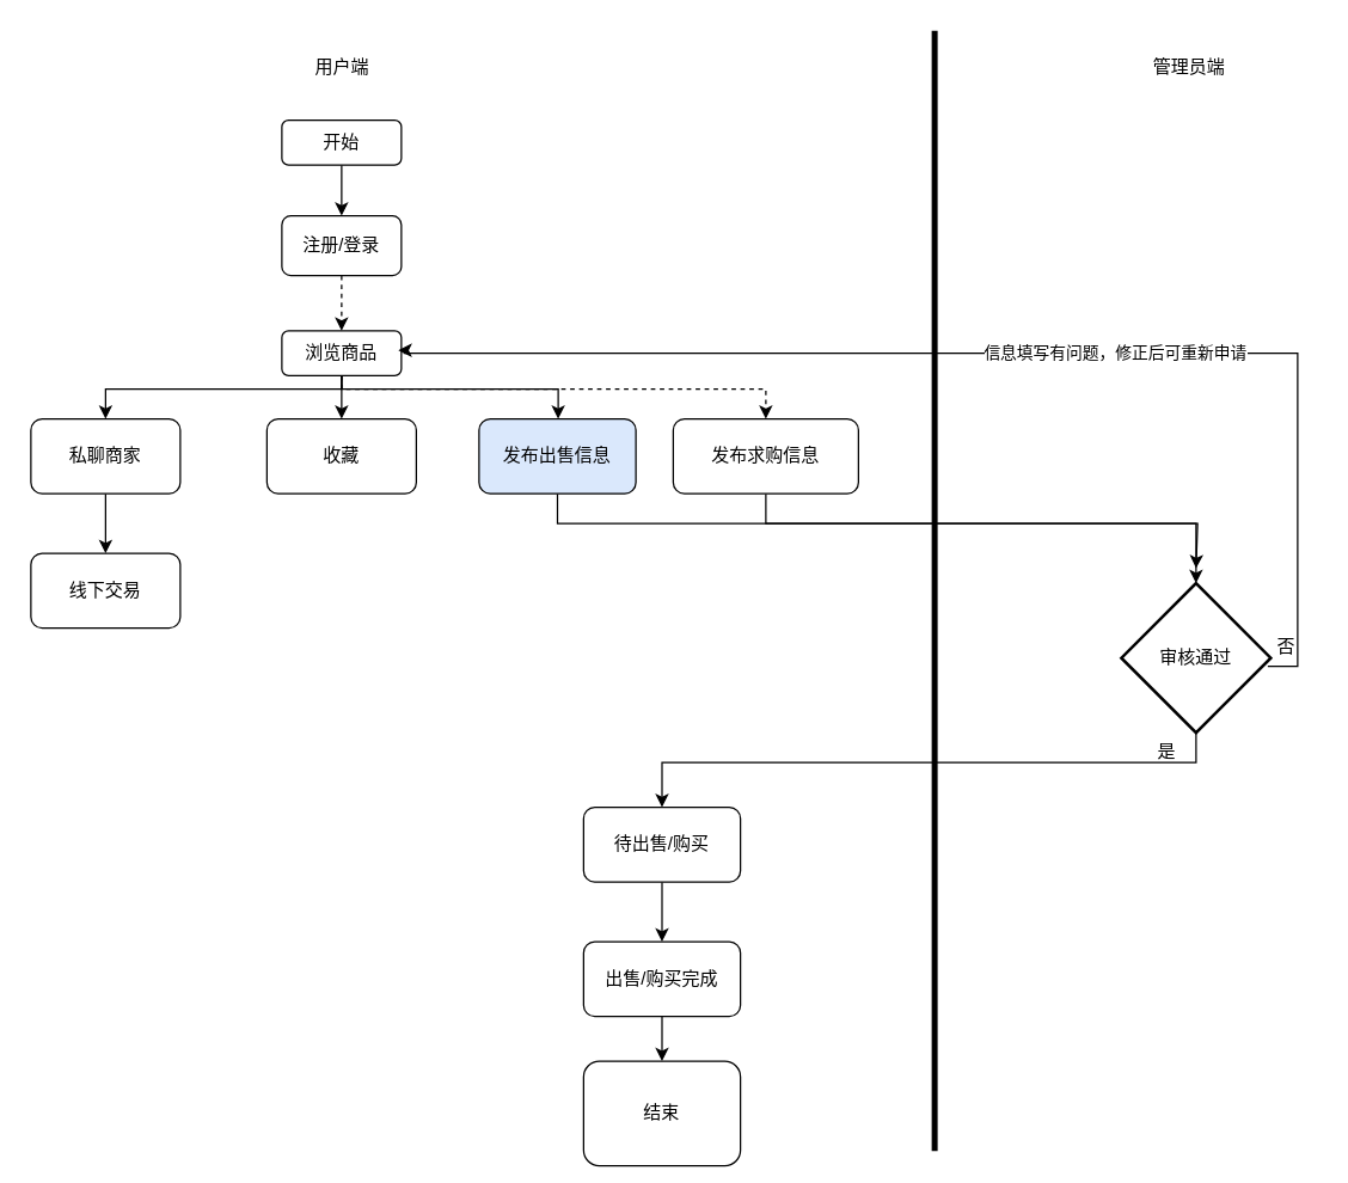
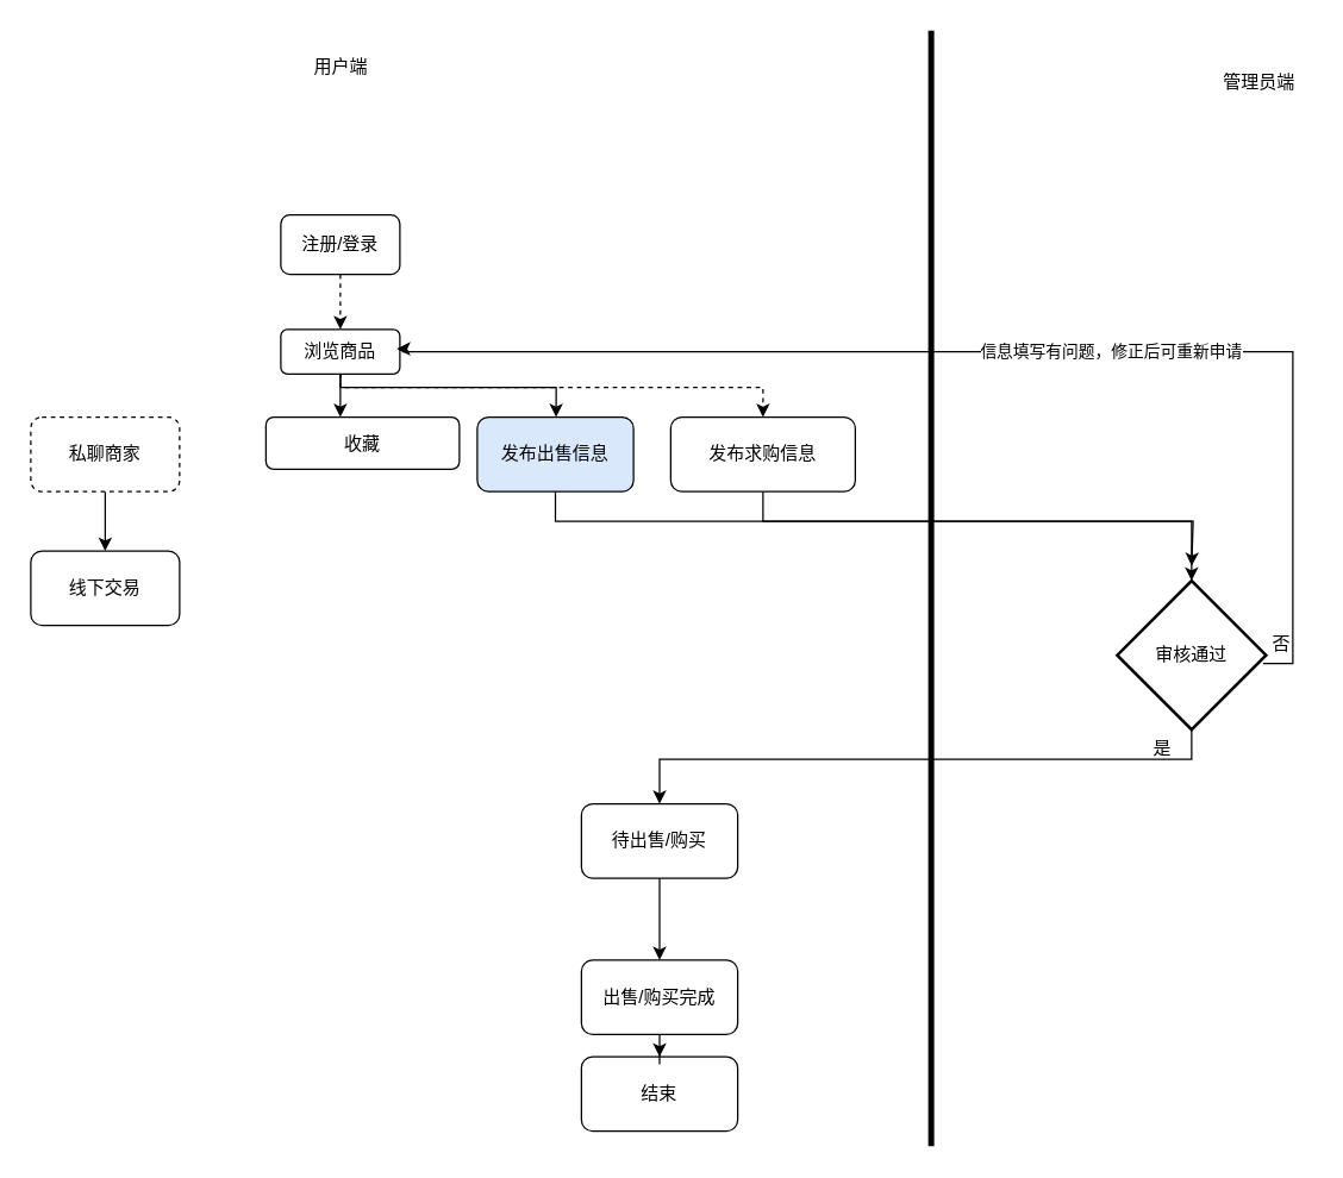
  <mxCell id="0" />
  <mxCell id="1" parent="0" />
- <mxCell id="2" style="edgeStyle=orthogonalEdgeStyle;rounded=0;orthogonalLoop=1;jettySize=auto;html=1;" parent="1" source="3" target="8" edge="1"><mxGeometry relative="1" as="geometry" /></mxCell>
- <mxCell id="3" value="开始" style="rounded=1;whiteSpace=wrap;html=1;" parent="1" vertex="1"><mxGeometry x="188" y="80" width="80" height="30" as="geometry" /></mxCell>
  <mxCell id="4" value="用户端" style="text;html=1;align=center;verticalAlign=middle;resizable=0;points=[];autosize=1;strokeColor=none;fillColor=none;" parent="1" vertex="1"><mxGeometry x="198" y="30" width="60" height="30" as="geometry" /></mxCell>
  <mxCell id="5" value="" style="line;strokeWidth=4;direction=south;html=1;perimeter=backbonePerimeter;points=[];outlineConnect=0;" parent="1" vertex="1"><mxGeometry x="620" width="10" height="750" as="geometry" y="20" /></mxCell>
- <mxCell id="6" value="管理员端" style="text;html=1;align=center;verticalAlign=middle;resizable=0;points=[];autosize=1;strokeColor=none;fillColor=none;" parent="1" vertex="1"><mxGeometry x="760" y="30" width="70" height="30" as="geometry" /></mxCell>
+ <mxCell id="6" value="管理员端" style="text;html=1;align=center;verticalAlign=middle;resizable=0;points=[];autosize=1;strokeColor=none;fillColor=none;" parent="1" vertex="1"><mxGeometry x="810" y="40" width="70" height="30" as="geometry" /></mxCell>
  <mxCell id="7" value="" style="edgeStyle=orthogonalEdgeStyle;rounded=0;orthogonalLoop=1;jettySize=auto;html=1;dashed=1;" parent="1" source="8" target="13" edge="1"><mxGeometry relative="1" as="geometry" /></mxCell>
  <mxCell id="8" value="注册/登录" style="rounded=1;whiteSpace=wrap;html=1;" parent="1" vertex="1"><mxGeometry x="188" y="144" width="80" height="40" as="geometry" /></mxCell>
  <mxCell id="9" style="edgeStyle=orthogonalEdgeStyle;rounded=0;orthogonalLoop=1;jettySize=auto;html=1;" parent="1" source="13" target="18" edge="1"><mxGeometry relative="1" as="geometry"><Array as="points"><mxPoint x="228" y="280" /><mxPoint x="228" y="280" /></Array></mxGeometry></mxCell>
  <mxCell id="10" style="edgeStyle=orthogonalEdgeStyle;rounded=0;orthogonalLoop=1;jettySize=auto;html=1;" parent="1" source="13" target="15" edge="1"><mxGeometry relative="1" as="geometry"><Array as="points"><mxPoint x="228" y="260" /><mxPoint x="373" y="260" /></Array></mxGeometry></mxCell>
  <mxCell id="11" style="edgeStyle=orthogonalEdgeStyle;rounded=0;orthogonalLoop=1;jettySize=auto;html=1;entryX=0.5;entryY=0;entryDx=0;entryDy=0;dashed=1;" parent="1" source="13" target="17" edge="1"><mxGeometry relative="1" as="geometry"><Array as="points"><mxPoint x="228" y="260" /><mxPoint x="512" y="260" /></Array></mxGeometry></mxCell>
- <mxCell id="12" style="edgeStyle=orthogonalEdgeStyle;rounded=0;orthogonalLoop=1;jettySize=auto;html=1;entryX=0.5;entryY=0;entryDx=0;entryDy=0;" parent="1" source="13" target="20" edge="1"><mxGeometry relative="1" as="geometry"><Array as="points"><mxPoint x="228" y="260" /><mxPoint x="70" y="260" /></Array></mxGeometry></mxCell>
  <mxCell id="13" value="浏览商品" style="rounded=1;whiteSpace=wrap;html=1;" parent="1" vertex="1"><mxGeometry x="188" y="221" width="80" height="30" as="geometry" /></mxCell>
  <mxCell id="14" style="edgeStyle=orthogonalEdgeStyle;rounded=0;orthogonalLoop=1;jettySize=auto;html=1;" parent="1" source="15" edge="1"><mxGeometry relative="1" as="geometry"><mxPoint x="800" y="380" as="targetPoint" /><Array as="points"><mxPoint x="373" y="350" /><mxPoint x="801" y="350" /></Array></mxGeometry></mxCell>
  <mxCell id="15" value="发布出售信息" style="rounded=1;whiteSpace=wrap;html=1;fillColor=#dae8fc;" parent="1" vertex="1"><mxGeometry x="320" y="280" width="105" height="50" as="geometry" /></mxCell>
  <mxCell id="16" style="edgeStyle=orthogonalEdgeStyle;rounded=0;orthogonalLoop=1;jettySize=auto;html=1;" parent="1" source="17" target="24" edge="1"><mxGeometry relative="1" as="geometry"><Array as="points"><mxPoint x="512" y="350" /></Array></mxGeometry></mxCell>
  <mxCell id="17" value="发布求购信息" style="rounded=1;whiteSpace=wrap;html=1;" parent="1" vertex="1"><mxGeometry x="450" y="280" width="124" height="50" as="geometry" /></mxCell>
- <mxCell id="18" value="收藏" style="rounded=1;whiteSpace=wrap;html=1;" parent="1" vertex="1"><mxGeometry x="178" y="280" width="100" height="50" as="geometry" /></mxCell>
+ <mxCell id="18" value="收藏" style="rounded=1;whiteSpace=wrap;html=1;" parent="1" vertex="1"><mxGeometry x="178" y="280" width="130" height="35" as="geometry" /></mxCell>
  <mxCell id="19" value="" style="edgeStyle=orthogonalEdgeStyle;rounded=0;orthogonalLoop=1;jettySize=auto;html=1;" parent="1" source="20" target="32" edge="1"><mxGeometry relative="1" as="geometry" /></mxCell>
- <mxCell id="20" value="私聊商家" style="rounded=1;whiteSpace=wrap;html=1;" parent="1" vertex="1"><mxGeometry x="20" y="280" width="100" height="50" as="geometry" /></mxCell>
+ <mxCell id="20" value="私聊商家" style="rounded=1;whiteSpace=wrap;html=1;dashed=1;" parent="1" vertex="1"><mxGeometry x="20" y="280" width="100" height="50" as="geometry" /></mxCell>
  <mxCell id="21" style="edgeStyle=orthogonalEdgeStyle;rounded=0;orthogonalLoop=1;jettySize=auto;html=1;entryX=0.5;entryY=0;entryDx=0;entryDy=0;" parent="1" source="24" target="26" edge="1"><mxGeometry relative="1" as="geometry"><Array as="points"><mxPoint x="800" y="510" /><mxPoint x="443" y="510" /></Array></mxGeometry></mxCell>
  <mxCell id="22" style="edgeStyle=orthogonalEdgeStyle;rounded=0;orthogonalLoop=1;jettySize=auto;html=1;entryX=1;entryY=0.25;entryDx=0;entryDy=0;" parent="1" edge="1"><mxGeometry relative="1" as="geometry"><mxPoint x="266" y="234" as="targetPoint" /><mxPoint x="848" y="445.5" as="sourcePoint" /><Array as="points"><mxPoint x="868" y="446" /><mxPoint x="868" y="236" /><mxPoint x="270" y="236" /><mxPoint x="270" y="234" /></Array></mxGeometry></mxCell>
  <mxCell id="23" value="信息填写有问题，修正后可重新申请" style="edgeLabel;html=1;align=center;verticalAlign=middle;resizable=0;points=[];" parent="22" vertex="1" connectable="0"><mxGeometry x="-0.156" y="-1" relative="1" as="geometry"><mxPoint as="offset" /></mxGeometry></mxCell>
  <mxCell id="24" value="审核通过" style="strokeWidth=2;html=1;shape=mxgraph.flowchart.decision;whiteSpace=wrap;" parent="1" vertex="1"><mxGeometry x="750" y="390" width="100" height="100" as="geometry" /></mxCell>
  <mxCell id="25" value="" style="edgeStyle=orthogonalEdgeStyle;rounded=0;orthogonalLoop=1;jettySize=auto;html=1;" parent="1" source="26" target="31" edge="1"><mxGeometry relative="1" as="geometry" /></mxCell>
  <mxCell id="26" value="待出售/购买" style="rounded=1;whiteSpace=wrap;html=1;" parent="1" vertex="1"><mxGeometry x="390" y="540" width="105" height="50" as="geometry" /></mxCell>
- <mxCell id="27" value="结束" style="rounded=1;whiteSpace=wrap;html=1;" parent="1" vertex="1"><mxGeometry x="390" y="710" width="105" height="70" as="geometry" /></mxCell>
+ <mxCell id="27" value="结束" style="rounded=1;whiteSpace=wrap;html=1;" parent="1" vertex="1"><mxGeometry x="390" y="710" width="105" height="50" as="geometry" /></mxCell>
  <mxCell id="28" value="是" style="text;html=1;align=center;verticalAlign=middle;resizable=0;points=[];autosize=1;strokeColor=none;fillColor=none;" parent="1" vertex="1"><mxGeometry x="760" y="488" width="40" height="30" as="geometry" /></mxCell>
  <mxCell id="29" value="否" style="text;html=1;align=center;verticalAlign=middle;resizable=0;points=[];autosize=1;strokeColor=none;fillColor=none;" parent="1" vertex="1"><mxGeometry x="840" y="418" width="40" height="30" as="geometry" /></mxCell>
  <mxCell id="30" value="" style="edgeStyle=orthogonalEdgeStyle;rounded=0;orthogonalLoop=1;jettySize=auto;html=1;" parent="1" source="31" target="27" edge="1"><mxGeometry relative="1" as="geometry" /></mxCell>
- <mxCell id="31" value="出售/购买完成" style="rounded=1;whiteSpace=wrap;html=1;" parent="1" vertex="1"><mxGeometry x="390" y="630" width="105" height="50" as="geometry" /></mxCell>
+ <mxCell id="31" value="出售/购买完成" style="rounded=1;whiteSpace=wrap;html=1;" parent="1" vertex="1"><mxGeometry x="390" y="645" width="105" height="50" as="geometry" /></mxCell>
  <mxCell id="32" value="线下交易" style="rounded=1;whiteSpace=wrap;html=1;" parent="1" vertex="1"><mxGeometry x="20" y="370" width="100" height="50" as="geometry" /></mxCell>
